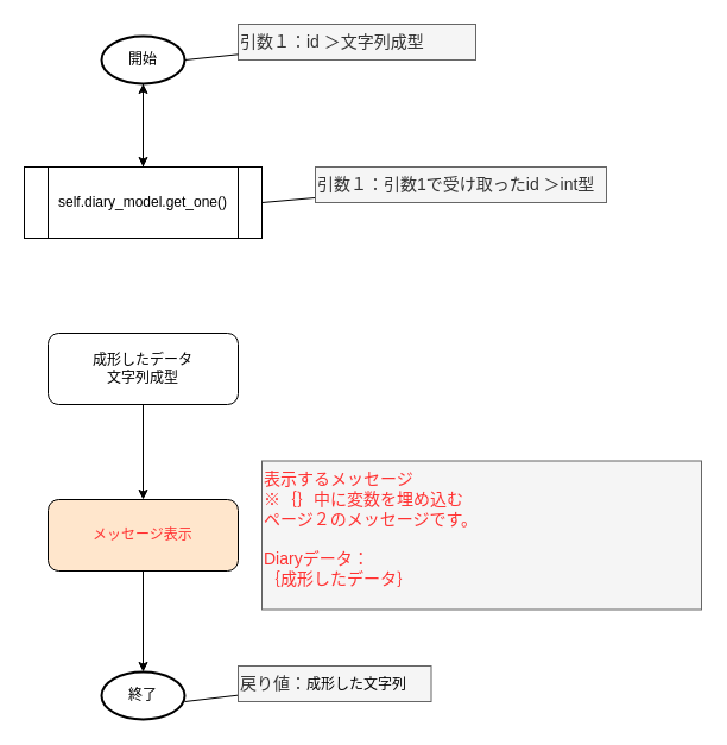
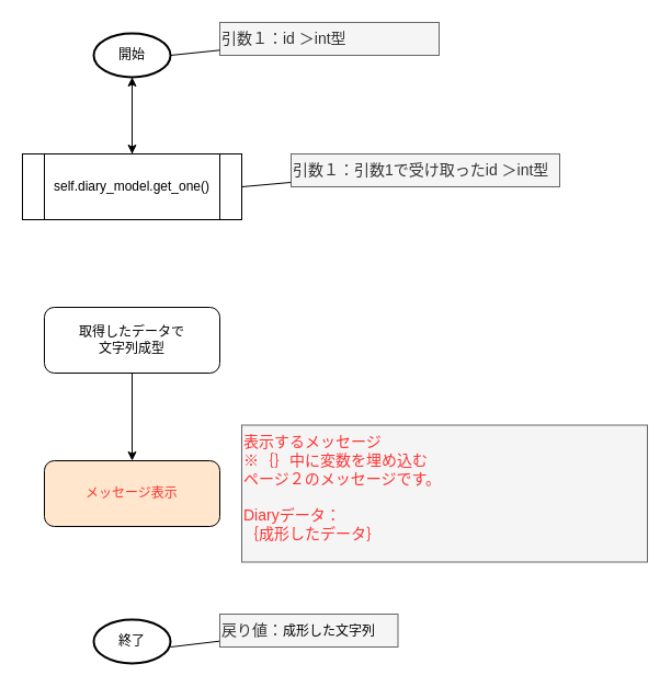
  <mxCell id="0" />
  <mxCell id="1" parent="0" />
  <mxCell id="2" value="" style="edgeStyle=orthogonalEdgeStyle;rounded=0;orthogonalLoop=1;jettySize=auto;html=1;" parent="1" source="3" edge="1"><mxGeometry relative="1" as="geometry"><mxPoint x="120" y="140" as="targetPoint" /></mxGeometry></mxCell>
  <mxCell id="3" value="開始" style="strokeWidth=2;html=1;shape=mxgraph.flowchart.start_1;whiteSpace=wrap;" parent="1" vertex="1"><mxGeometry x="85" y="30" width="70" height="40" as="geometry" /></mxCell>
- <mxCell id="4" value="&lt;div&gt;&lt;font style=&quot;font-size: 14px;&quot;&gt;引数１：id ＞文字列成型&lt;/font&gt;&lt;/div&gt;" style="text;html=1;align=left;verticalAlign=top;whiteSpace=wrap;rounded=0;fillColor=#f5f5f5;fontColor=#333333;strokeColor=#666666;" parent="1" vertex="1"><mxGeometry x="200" y="20" width="200" height="30" as="geometry" /></mxCell>
+ <mxCell id="4" value="&lt;div&gt;&lt;font style=&quot;font-size: 14px;&quot;&gt;引数１：id ＞int型&lt;/font&gt;&lt;/div&gt;" style="text;html=1;align=left;verticalAlign=top;whiteSpace=wrap;rounded=0;fillColor=#f5f5f5;fontColor=#333333;strokeColor=#666666;" parent="1" vertex="1"><mxGeometry x="200" y="20" width="200" height="30" as="geometry" /></mxCell>
  <mxCell id="5" style="rounded=0;orthogonalLoop=1;jettySize=auto;html=1;entryX=1;entryY=0.5;entryDx=0;entryDy=0;entryPerimeter=0;endArrow=none;endFill=0;" parent="1" source="4" target="3" edge="1"><mxGeometry relative="1" as="geometry" /></mxCell>
  <mxCell id="6" value="" style="edgeStyle=orthogonalEdgeStyle;rounded=0;orthogonalLoop=1;jettySize=auto;html=1;" parent="1" source="7" target="3" edge="1"><mxGeometry relative="1" as="geometry" /></mxCell>
  <mxCell id="7" value="self.diary_model.get_one()" style="shape=process;whiteSpace=wrap;html=1;backgroundOutline=1;" parent="1" vertex="1"><mxGeometry x="20" y="140" width="200" height="60" as="geometry" /></mxCell>
  <mxCell id="8" style="rounded=0;orthogonalLoop=1;jettySize=auto;html=1;entryX=1;entryY=0.5;entryDx=0;entryDy=0;entryPerimeter=0;endArrow=none;endFill=0;" parent="1" source="9" edge="1"><mxGeometry relative="1" as="geometry"><mxPoint x="220" y="170" as="targetPoint" /></mxGeometry></mxCell>
  <mxCell id="9" value="&lt;span style=&quot;font-size: 14px;&quot;&gt;引数１：引数1で&lt;/span&gt;&lt;span style=&quot;font-size: 14px; background-color: initial;&quot;&gt;受け取ったid ＞int型&lt;/span&gt;" style="text;html=1;align=left;verticalAlign=top;whiteSpace=wrap;rounded=0;fillColor=#f5f5f5;fontColor=#333333;strokeColor=#666666;" parent="1" vertex="1"><mxGeometry x="265" y="140" width="245" height="30" as="geometry" /></mxCell>
  <mxCell id="10" value="" style="edgeStyle=orthogonalEdgeStyle;rounded=0;orthogonalLoop=1;jettySize=auto;html=1;" parent="1" source="11" target="15" edge="1"><mxGeometry relative="1" as="geometry" /></mxCell>
- <mxCell id="11" value="成形したデータ&lt;div&gt;文字列成型&lt;/div&gt;" style="rounded=1;whiteSpace=wrap;html=1;" parent="1" vertex="1"><mxGeometry x="40" y="280" width="160" height="60" as="geometry" /></mxCell>
+ <mxCell id="11" value="取得したデータで&lt;div&gt;文字列成型&lt;/div&gt;" style="rounded=1;whiteSpace=wrap;html=1;" parent="1" vertex="1"><mxGeometry x="40" y="280" width="160" height="60" as="geometry" /></mxCell>
  <mxCell id="12" style="rounded=0;orthogonalLoop=1;jettySize=auto;html=1;entryX=1;entryY=0.5;entryDx=0;entryDy=0;entryPerimeter=0;endArrow=none;endFill=0;" parent="1" source="13" edge="1"><mxGeometry relative="1" as="geometry"><mxPoint x="155" y="590" as="targetPoint" /></mxGeometry></mxCell>
  <mxCell id="13" value="&lt;span style=&quot;font-size: 14px;&quot;&gt;戻り値：&lt;/span&gt;&lt;span style=&quot;color: rgb(0, 0, 0); text-align: center;&quot;&gt;成形した文字列&lt;/span&gt;" style="text;html=1;align=left;verticalAlign=top;whiteSpace=wrap;rounded=0;fillColor=#f5f5f5;fontColor=#333333;strokeColor=#666666;" parent="1" vertex="1"><mxGeometry x="200" y="560" width="162.5" height="30" as="geometry" /></mxCell>
  <mxCell id="14" value="終了" style="strokeWidth=2;html=1;shape=mxgraph.flowchart.start_1;whiteSpace=wrap;" parent="1" vertex="1"><mxGeometry x="85" y="565" width="70" height="40" as="geometry" /></mxCell>
  <mxCell id="15" value="メッセージ表示" style="rounded=1;whiteSpace=wrap;html=1;fontColor=#FF3333;fillColor=#ffe6cc;" parent="1" vertex="1"><mxGeometry x="40" y="420" width="160" height="60" as="geometry" /></mxCell>
  <mxCell id="16" value="&lt;span style=&quot;font-size: 14px;&quot;&gt;表示するメッセージ&lt;/span&gt;&lt;div&gt;&lt;span style=&quot;font-size: 14px;&quot;&gt;※｛｝中に変数を埋め込む&lt;/span&gt;&lt;div&gt;&lt;span style=&quot;font-size: 14px;&quot;&gt;ページ２のメッセージです。&lt;/span&gt;&lt;div&gt;&lt;span style=&quot;font-size: 14px;&quot;&gt;&lt;br&gt;&lt;/span&gt;&lt;/div&gt;&lt;div&gt;&lt;span style=&quot;font-size: 14px;&quot;&gt;Diaryデータ：&lt;/span&gt;&lt;/div&gt;&lt;div&gt;&lt;span style=&quot;font-size: 14px;&quot;&gt;｛成形したデータ｝&lt;/span&gt;&lt;/div&gt;&lt;/div&gt;&lt;/div&gt;" style="text;html=1;align=left;verticalAlign=top;whiteSpace=wrap;rounded=0;fillColor=#f5f5f5;fontColor=#FF3333;strokeColor=#666666;" parent="1" vertex="1"><mxGeometry x="220" y="387.5" width="370" height="125" as="geometry" /></mxCell>
- <mxCell id="17" style="edgeStyle=orthogonalEdgeStyle;rounded=0;orthogonalLoop=1;jettySize=auto;html=1;entryX=0.5;entryY=0;entryDx=0;entryDy=0;entryPerimeter=0;" parent="1" source="15" target="14" edge="1"><mxGeometry relative="1" as="geometry" /></mxCell>
